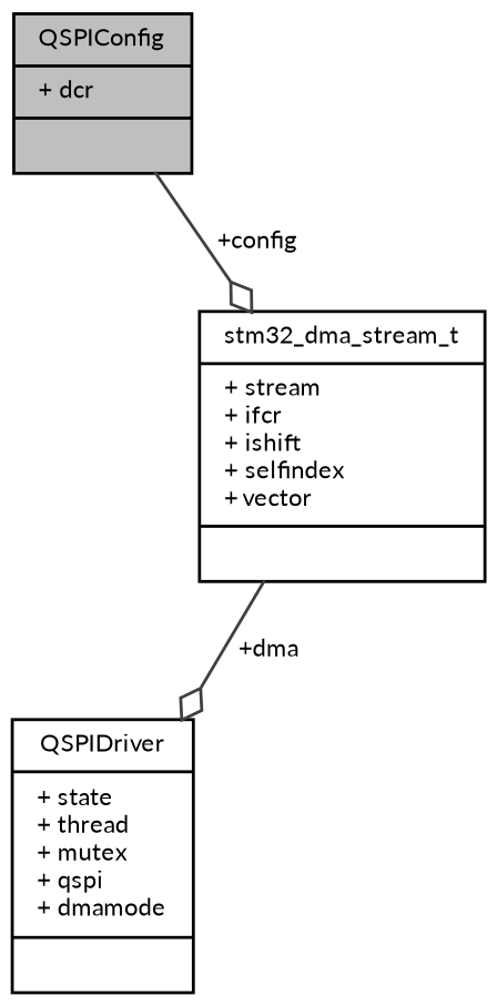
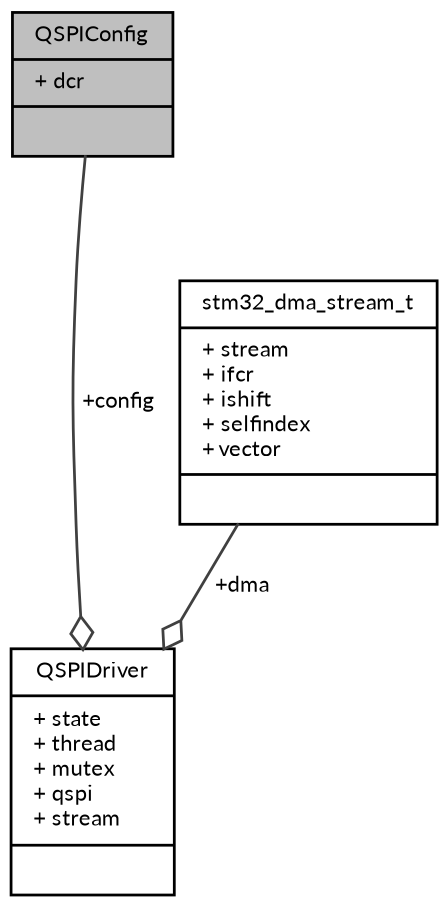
  digraph {
    fontname=Lato
    node [color=black fontname=Lato fontsize=8 shape=record]
    edge [arrowhead=odiamond color=grey25 fontname=Lato fontsize=8 labelfontname=Helvetica labelfontsize=8 style=solid]
    n1 [fillcolor=grey75 fontcolor=black height=0.2 label="{QSPIConfig\n|+ dcr\l|}" style=filled width=0.4]
-   n2 [height=0.2 label="{QSPIDriver\n|+ state\l+ thread\l+ mutex\l+ qspi\l+ dmamode\l|}" width=0.4]
+   n2 [height=0.2 label="{QSPIDriver\n|+ state\l+ thread\l+ mutex\l+ qspi\l+ stream\l|}" width=0.4]
    n3 [height=0.2 label="{stm32_dma_stream_t\n|+ stream\l+ ifcr\l+ ishift\l+ selfindex\l+ vector\l|}" width=0.4]
-   n1 -> n3 [label=" +config"]
+   n1 -> n2 [label=" +config"]
    n3 -> n2 [label=" +dma"]
  }
